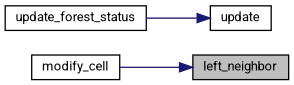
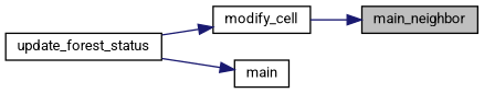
  digraph {
    fontname=Roboto
    rankdir=RL
    node [color=black fillcolor=white fontname=Roboto fontsize=10 shape=record style=filled]
    edge [color=midnightblue dir=back fontname=Roboto fontsize=10 labelfontname=Helvetica labelfontsize=10 style=solid]
-   n1 [fillcolor=grey75 fontcolor=black height=0.2 label=left_neighbor width=0.4]
+   n1 [fillcolor=grey75 fontcolor=black height=0.2 label=main_neighbor width=0.4]
    n2 [height=0.2 label=modify_cell width=0.4]
    n3 [height=0.2 label=update_forest_status width=0.4]
-   n4 [height=0.2 label=update width=0.4]
+   n4 [height=0.2 label=main width=0.4]
    n1 -> n2
+   n2 -> n3
    n4 -> n3
  }
